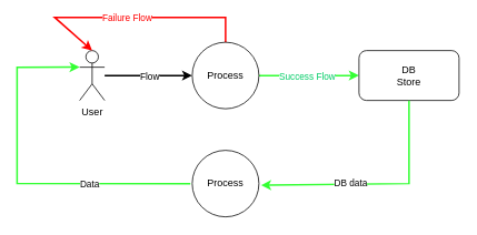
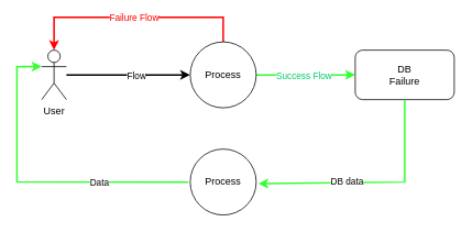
  <mxCell id="0" />
  <mxCell id="1" parent="0" />
  <mxCell id="2" value="" style="edgeStyle=none;html=1;strokeWidth=2;" parent="1" source="4" target="9" edge="1"><mxGeometry relative="1" as="geometry" /></mxCell>
  <mxCell id="3" value="Flow" style="edgeLabel;html=1;align=center;verticalAlign=middle;resizable=0;points=[];rounded=1;" parent="2" vertex="1" connectable="0"><mxGeometry x="0.342" relative="1" as="geometry"><mxPoint x="-17" as="offset" /></mxGeometry></mxCell>
- <mxCell id="4" value="User" style="shape=umlActor;verticalLabelPosition=bottom;verticalAlign=top;html=1;outlineConnect=0;rounded=1;" parent="1" vertex="1"><mxGeometry x="95" y="60" width="30" height="60" as="geometry" /></mxCell>
+ <mxCell id="4" value="User" style="shape=umlActor;verticalLabelPosition=bottom;verticalAlign=top;html=1;outlineConnect=0;rounded=1;" parent="1" vertex="1"><mxGeometry x="50" y="60" width="30" height="60" as="geometry" /></mxCell>
  <mxCell id="5" value="" style="edgeStyle=none;html=1;strokeWidth=2;strokeColor=#33FF33;" parent="1" source="9" target="10" edge="1"><mxGeometry relative="1" as="geometry" /></mxCell>
  <mxCell id="6" value="&lt;font style=&quot;color: rgb(0, 204, 102);&quot;&gt;Success Flow&lt;/font&gt;" style="edgeLabel;html=1;align=center;verticalAlign=middle;resizable=0;points=[];rounded=1;" parent="5" vertex="1" connectable="0"><mxGeometry x="0.252" y="2" relative="1" as="geometry"><mxPoint x="-17" y="2" as="offset" /></mxGeometry></mxCell>
  <mxCell id="7" value="" style="edgeStyle=none;html=1;entryX=0.5;entryY=0;entryDx=0;entryDy=0;entryPerimeter=0;rounded=0;curved=0;strokeWidth=2;strokeColor=#FF0000;" edge="1" parent="1" source="9" target="4"><mxGeometry relative="1" as="geometry"><mxPoint x="270" y="-70" as="targetPoint" /><Array as="points"><mxPoint x="270" y="20" /><mxPoint x="65" y="20" /></Array></mxGeometry></mxCell>
  <mxCell id="8" value="&lt;font style=&quot;color: rgb(255, 0, 0);&quot;&gt;Failure Flow&lt;/font&gt;" style="edgeLabel;html=1;align=center;verticalAlign=middle;resizable=0;points=[];" vertex="1" connectable="0" parent="7"><mxGeometry x="0.009" relative="1" as="geometry"><mxPoint as="offset" /></mxGeometry></mxCell>
  <mxCell id="9" value="Process" style="ellipse;whiteSpace=wrap;html=1;verticalAlign=middle;rounded=1;" parent="1" vertex="1"><mxGeometry x="230" y="50" width="80" height="80" as="geometry" /></mxCell>
- <mxCell id="10" value="DB&lt;div&gt;Store&lt;/div&gt;" style="whiteSpace=wrap;html=1;rounded=1;shadow=0;gradientColor=none;" parent="1" vertex="1"><mxGeometry x="430" y="60" width="120" height="60" as="geometry" /></mxCell>
+ <mxCell id="10" value="DB&lt;div&gt;Failure&lt;/div&gt;" style="whiteSpace=wrap;html=1;rounded=1;shadow=0;gradientColor=none;" parent="1" vertex="1"><mxGeometry x="430" y="60" width="120" height="60" as="geometry" /></mxCell>
  <mxCell id="11" style="edgeStyle=none;html=1;rounded=0;curved=0;exitX=-0.028;exitY=0.504;exitDx=0;exitDy=0;exitPerimeter=0;entryX=0;entryY=0.333;entryDx=0;entryDy=0;entryPerimeter=0;strokeWidth=2;strokeColor=#33FF33;" edge="1" parent="1" source="13" target="4"><mxGeometry relative="1" as="geometry"><mxPoint x="20" y="80" as="targetPoint" /><mxPoint x="220" y="220" as="sourcePoint" /><Array as="points"><mxPoint x="20" y="220" /><mxPoint x="20" y="80" /></Array></mxGeometry></mxCell>
  <mxCell id="12" value="Data" style="edgeLabel;html=1;align=center;verticalAlign=middle;resizable=0;points=[];" vertex="1" connectable="0" parent="11"><mxGeometry x="-0.427" y="2" relative="1" as="geometry"><mxPoint y="-2" as="offset" /></mxGeometry></mxCell>
  <mxCell id="13" value="Process" style="ellipse;whiteSpace=wrap;html=1;verticalAlign=middle;rounded=1;shadow=0;gradientColor=none;" vertex="1" parent="1"><mxGeometry x="230" y="180" width="80" height="80" as="geometry" /></mxCell>
  <mxCell id="14" style="edgeStyle=none;html=1;entryX=1.032;entryY=0.524;entryDx=0;entryDy=0;entryPerimeter=0;rounded=0;curved=0;strokeWidth=2;strokeColor=#33FF33;" edge="1" parent="1" source="10" target="13"><mxGeometry relative="1" as="geometry"><Array as="points"><mxPoint x="490" y="220" /></Array></mxGeometry></mxCell>
  <mxCell id="15" value="DB data" style="edgeLabel;html=1;align=center;verticalAlign=middle;resizable=0;points=[];" vertex="1" connectable="0" parent="14"><mxGeometry x="0.095" y="-2" relative="1" as="geometry"><mxPoint x="-18" y="1" as="offset" /></mxGeometry></mxCell>
